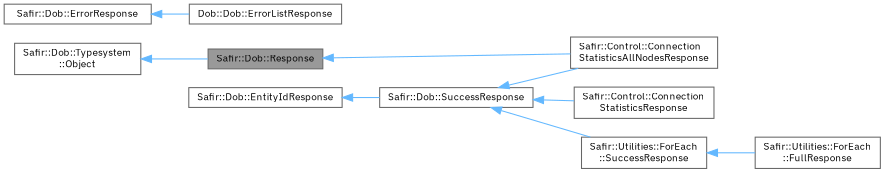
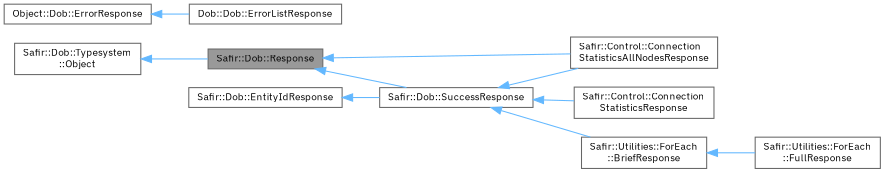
  digraph {
    fontname="IBM Plex Sans"
    rankdir=LR
    node [color=gray40 fillcolor=white fontname="IBM Plex Sans" fontsize=10 shape=box style=filled]
    edge [color=steelblue1 dir=back fontname="IBM Plex Sans" fontsize=10 labelfontname=Helvetica labelfontsize=10 style=solid]
    n1 [fillcolor=grey60 fontcolor=black height=0.2 label="Safir::Dob::Response" width=0.4]
    n2 [height=0.2 label="Safir::Dob::SuccessResponse" width=0.4]
    n3 [height=0.2 label="Safir::Control::Connection\lStatisticsAllNodesResponse" width=0.4]
-   n4 [height=0.2 label="Safir::Dob::ErrorResponse" width=0.4]
+   n4 [height=0.2 label="Object::Dob::ErrorResponse" width=0.4]
    n5 [height=0.2 label="Dob::Dob::ErrorListResponse" width=0.4]
    n6 [height=0.2 label="Safir::Control::Connection\lStatisticsResponse" width=0.4]
-   n7 [height=0.2 label="Safir::Utilities::ForEach\l::SuccessResponse" width=0.4]
+   n7 [height=0.2 label="Safir::Utilities::ForEach\l::BriefResponse" width=0.4]
    n8 [height=0.2 label="Safir::Dob::Typesystem\l::Object" width=0.4]
    n9 [height=0.2 label="Safir::Dob::EntityIdResponse" width=0.4]
    n10 [height=0.2 label="Safir::Utilities::ForEach\l::FullResponse" width=0.4]
+   n1 -> n2
    n1 -> n3
    n2 -> n3
    n2 -> n6
    n2 -> n7
    n4 -> n5
    n7 -> n10
    n8 -> n1
    n9 -> n2
  }
